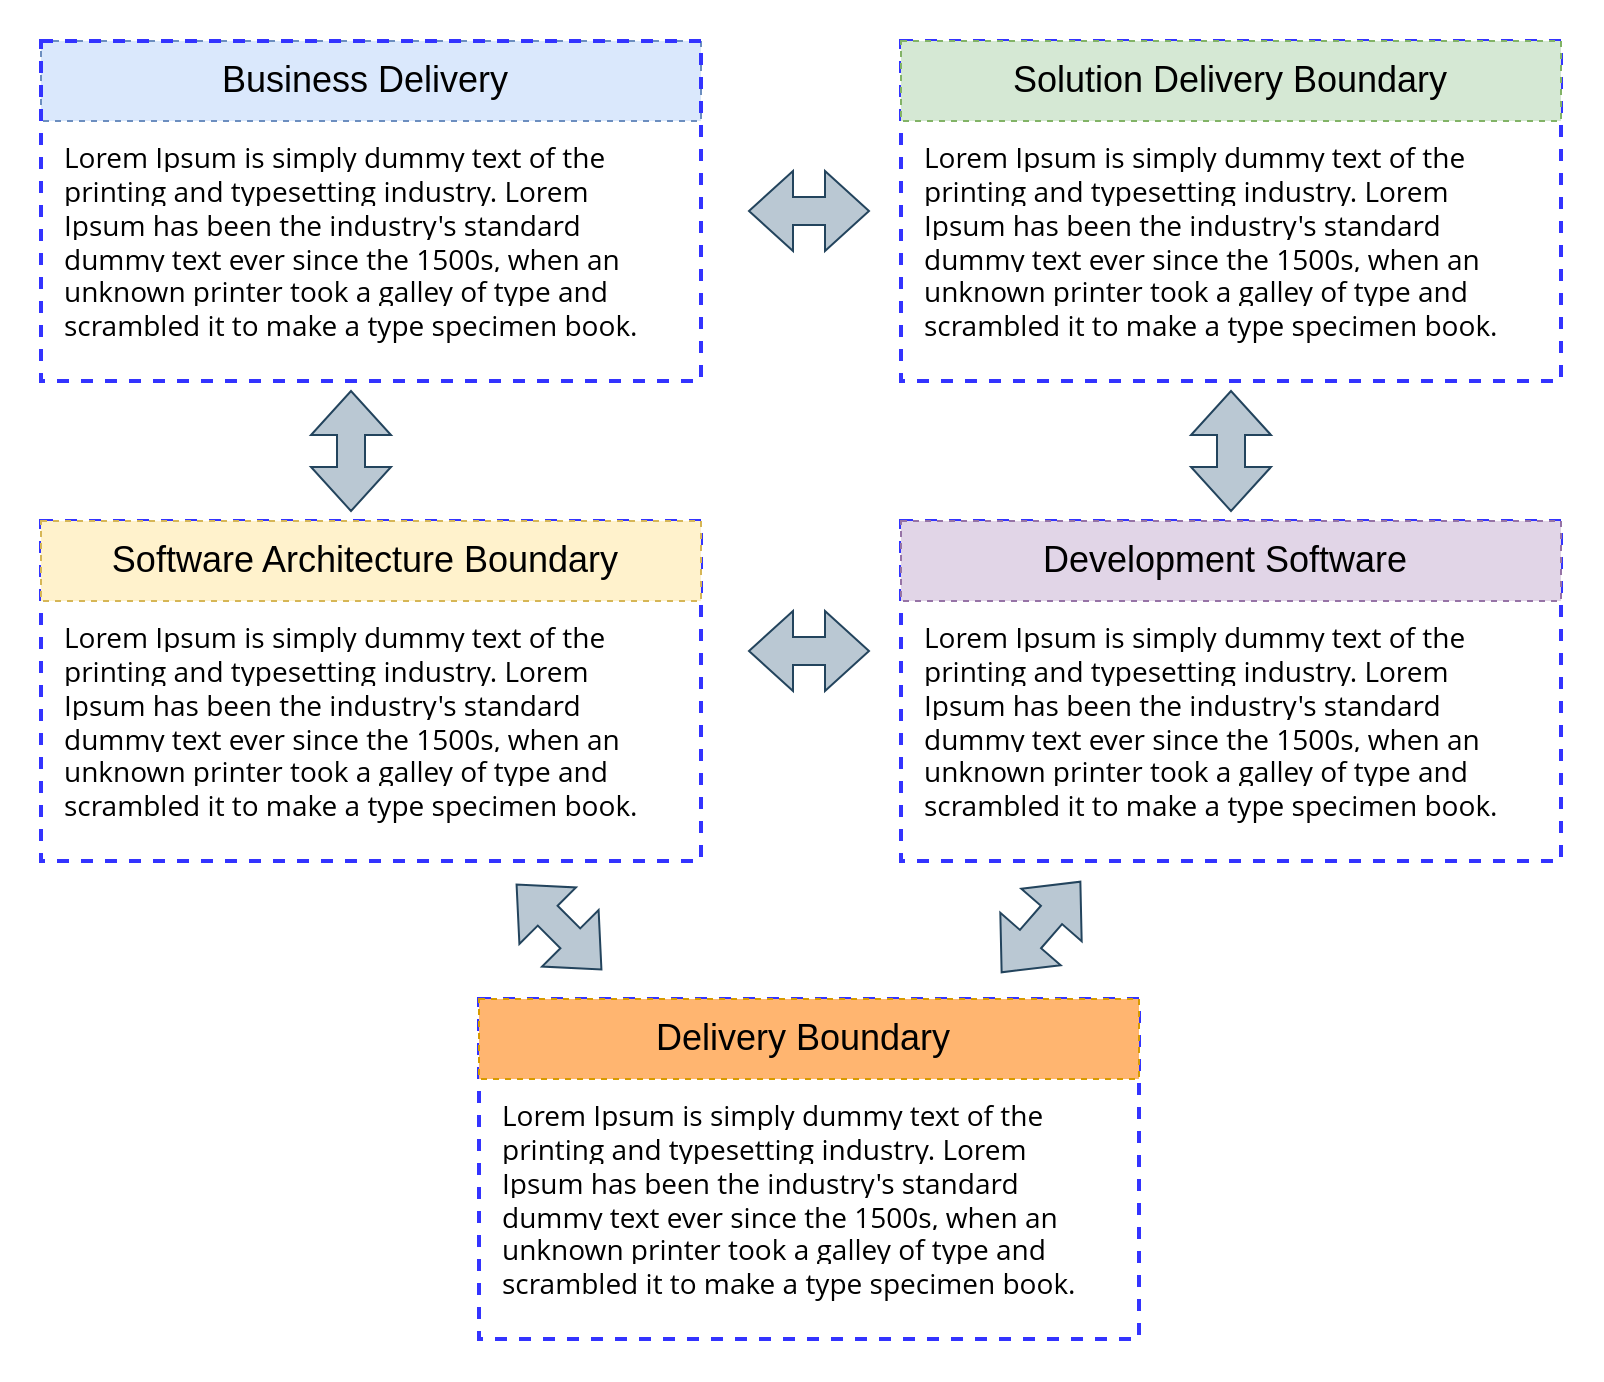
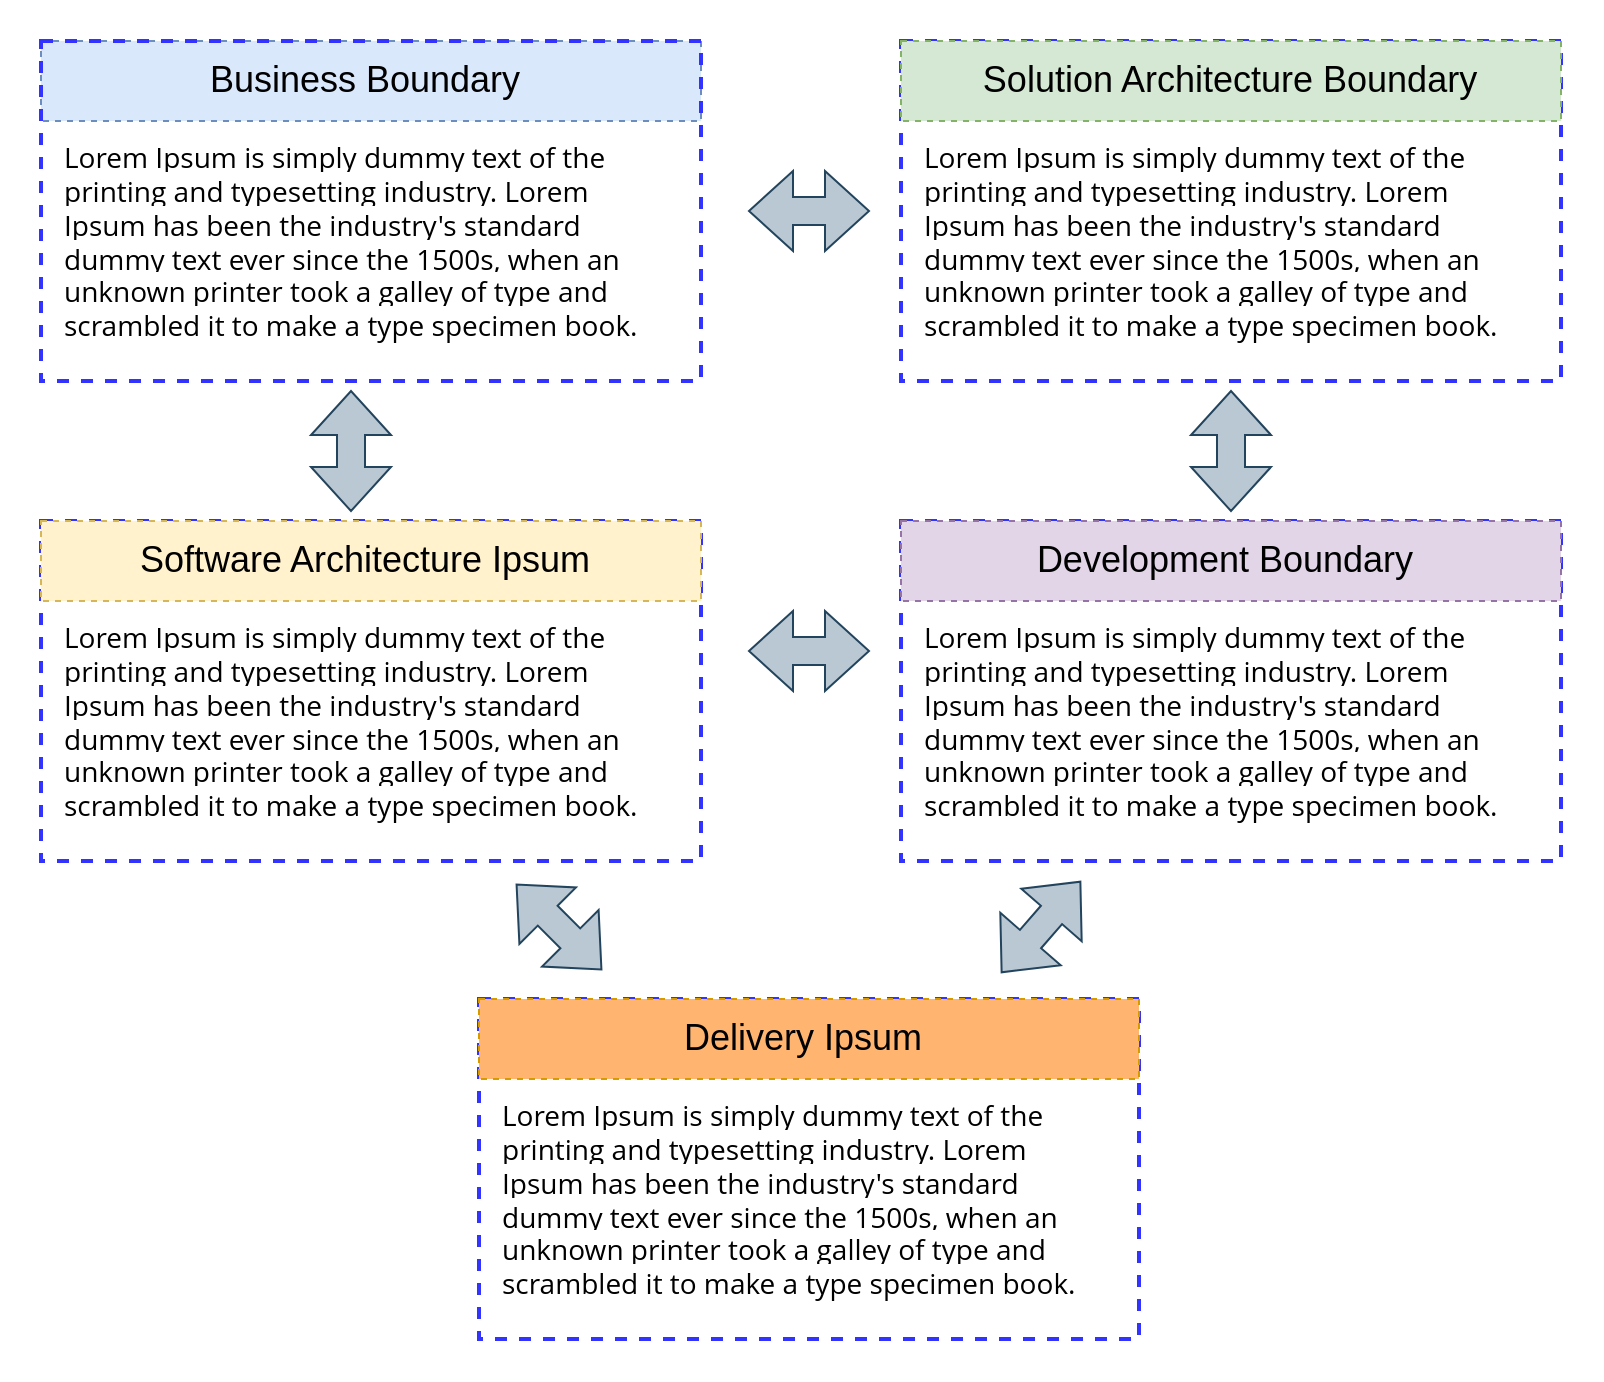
  <mxCell id="0" />
  <mxCell id="1" parent="0" />
  <mxCell id="2" value="" style="rounded=0;whiteSpace=wrap;html=1;dashed=1;fillColor=none;strokeColor=#3333FF;strokeWidth=2;" vertex="1" parent="1"><mxGeometry x="450" y="20" width="330" height="170" as="geometry" /></mxCell>
- <mxCell id="3" value="&lt;div&gt;&lt;font style=&quot;font-size: 18px&quot;&gt;Business Delivery&amp;nbsp;&lt;/font&gt;&lt;/div&gt;" style="text;html=1;strokeColor=#6c8ebf;fillColor=#dae8fc;align=center;verticalAlign=middle;whiteSpace=wrap;rounded=0;dashed=1;" parent="1" vertex="1"><mxGeometry x="20" y="20" width="330" height="40" as="geometry" /></mxCell>
+ <mxCell id="3" value="&lt;div&gt;&lt;font style=&quot;font-size: 18px&quot;&gt;Business Boundary&amp;nbsp;&lt;/font&gt;&lt;/div&gt;" style="text;html=1;strokeColor=#6c8ebf;fillColor=#dae8fc;align=center;verticalAlign=middle;whiteSpace=wrap;rounded=0;dashed=1;" parent="1" vertex="1"><mxGeometry x="20" y="20" width="330" height="40" as="geometry" /></mxCell>
  <mxCell id="4" value="" style="rounded=0;whiteSpace=wrap;html=1;dashed=1;fillColor=none;strokeColor=#3333FF;strokeWidth=2;" parent="1" vertex="1"><mxGeometry x="20" y="20" width="330" height="170" as="geometry" /></mxCell>
  <mxCell id="5" value="" style="html=1;shadow=0;dashed=0;align=center;verticalAlign=middle;shape=mxgraph.arrows2.twoWayArrow;dy=0.65;dx=22;fillColor=#bac8d3;strokeColor=#23445d;" parent="1" vertex="1"><mxGeometry x="374" y="85" width="60" height="40" as="geometry" /></mxCell>
  <mxCell id="6" value="&lt;font style=&quot;font-size: 14px&quot;&gt;&lt;span style=&quot;margin: 0px ; padding: 0px ; font-family: &amp;#34;open sans&amp;#34; , &amp;#34;arial&amp;#34; , sans-serif ; background-color: rgb(255 , 255 , 255)&quot;&gt;Lorem Ipsum&lt;/span&gt;&lt;span style=&quot;font-family: &amp;#34;open sans&amp;#34; , &amp;#34;arial&amp;#34; , sans-serif ; background-color: rgb(255 , 255 , 255)&quot;&gt;&amp;nbsp;is simply dummy text of the printing and typesetting industry. Lorem Ipsum has been the industry's standard dummy text ever since the 1500s, when an unknown printer took a galley of type and scrambled it to make a type specimen book.&lt;/span&gt;&lt;/font&gt;" style="text;html=1;strokeColor=none;fillColor=none;align=left;verticalAlign=middle;whiteSpace=wrap;rounded=0;" vertex="1" parent="1"><mxGeometry x="30" y="51" width="290" height="139" as="geometry" /></mxCell>
- <mxCell id="7" value="&lt;span style=&quot;font-size: 18px&quot;&gt;Solution Delivery Boundary&lt;/span&gt;" style="text;html=1;strokeColor=#82b366;fillColor=#d5e8d4;align=center;verticalAlign=middle;whiteSpace=wrap;rounded=0;dashed=1;" vertex="1" parent="1"><mxGeometry x="450" y="20" width="330" height="40" as="geometry" /></mxCell>
+ <mxCell id="7" value="&lt;span style=&quot;font-size: 18px&quot;&gt;Solution Architecture Boundary&lt;/span&gt;" style="text;html=1;strokeColor=#82b366;fillColor=#d5e8d4;align=center;verticalAlign=middle;whiteSpace=wrap;rounded=0;dashed=1;" vertex="1" parent="1"><mxGeometry x="450" y="20" width="330" height="40" as="geometry" /></mxCell>
  <mxCell id="8" value="&lt;font style=&quot;font-size: 14px&quot;&gt;&lt;span style=&quot;margin: 0px ; padding: 0px ; font-family: &amp;#34;open sans&amp;#34; , &amp;#34;arial&amp;#34; , sans-serif ; background-color: rgb(255 , 255 , 255)&quot;&gt;Lorem Ipsum&lt;/span&gt;&lt;span style=&quot;font-family: &amp;#34;open sans&amp;#34; , &amp;#34;arial&amp;#34; , sans-serif ; background-color: rgb(255 , 255 , 255)&quot;&gt;&amp;nbsp;is simply dummy text of the printing and typesetting industry. Lorem Ipsum has been the industry's standard dummy text ever since the 1500s, when an unknown printer took a galley of type and scrambled it to make a type specimen book.&lt;/span&gt;&lt;/font&gt;" style="text;html=1;strokeColor=none;fillColor=none;align=left;verticalAlign=middle;whiteSpace=wrap;rounded=0;" vertex="1" parent="1"><mxGeometry x="460" y="51" width="290" height="139" as="geometry" /></mxCell>
  <mxCell id="9" value="" style="rounded=0;whiteSpace=wrap;html=1;dashed=1;fillColor=none;strokeColor=#3333FF;strokeWidth=2;" vertex="1" parent="1"><mxGeometry x="20" y="260" width="330" height="170" as="geometry" /></mxCell>
- <mxCell id="10" value="&lt;span style=&quot;font-size: 18px&quot;&gt;Software Architecture Boundary&amp;nbsp;&lt;/span&gt;" style="text;html=1;strokeColor=#d6b656;fillColor=#fff2cc;align=center;verticalAlign=middle;whiteSpace=wrap;rounded=0;dashed=1;" vertex="1" parent="1"><mxGeometry x="20" y="260" width="330" height="40" as="geometry" /></mxCell>
+ <mxCell id="10" value="&lt;span style=&quot;font-size: 18px&quot;&gt;Software Architecture Ipsum&amp;nbsp;&lt;/span&gt;" style="text;html=1;strokeColor=#d6b656;fillColor=#fff2cc;align=center;verticalAlign=middle;whiteSpace=wrap;rounded=0;dashed=1;" vertex="1" parent="1"><mxGeometry x="20" y="260" width="330" height="40" as="geometry" /></mxCell>
  <mxCell id="11" value="&lt;font style=&quot;font-size: 14px&quot;&gt;&lt;span style=&quot;margin: 0px ; padding: 0px ; font-family: &amp;#34;open sans&amp;#34; , &amp;#34;arial&amp;#34; , sans-serif ; background-color: rgb(255 , 255 , 255)&quot;&gt;Lorem Ipsum&lt;/span&gt;&lt;span style=&quot;font-family: &amp;#34;open sans&amp;#34; , &amp;#34;arial&amp;#34; , sans-serif ; background-color: rgb(255 , 255 , 255)&quot;&gt;&amp;nbsp;is simply dummy text of the printing and typesetting industry. Lorem Ipsum has been the industry's standard dummy text ever since the 1500s, when an unknown printer took a galley of type and scrambled it to make a type specimen book.&lt;/span&gt;&lt;/font&gt;" style="text;html=1;strokeColor=none;fillColor=none;align=left;verticalAlign=middle;whiteSpace=wrap;rounded=0;" vertex="1" parent="1"><mxGeometry x="30" y="291" width="290" height="139" as="geometry" /></mxCell>
  <mxCell id="12" value="" style="rounded=0;whiteSpace=wrap;html=1;dashed=1;fillColor=none;strokeColor=#3333FF;strokeWidth=2;" vertex="1" parent="1"><mxGeometry x="450" y="260" width="330" height="170" as="geometry" /></mxCell>
- <mxCell id="13" value="&lt;span style=&quot;font-size: 18px&quot;&gt;Development&amp;nbsp;Software&amp;nbsp;&lt;/span&gt;" style="text;html=1;strokeColor=#9673a6;fillColor=#e1d5e7;align=center;verticalAlign=middle;whiteSpace=wrap;rounded=0;dashed=1;" vertex="1" parent="1"><mxGeometry x="450" y="260" width="330" height="40" as="geometry" /></mxCell>
+ <mxCell id="13" value="&lt;span style=&quot;font-size: 18px&quot;&gt;Development&amp;nbsp;Boundary&amp;nbsp;&lt;/span&gt;" style="text;html=1;strokeColor=#9673a6;fillColor=#e1d5e7;align=center;verticalAlign=middle;whiteSpace=wrap;rounded=0;dashed=1;" vertex="1" parent="1"><mxGeometry x="450" y="260" width="330" height="40" as="geometry" /></mxCell>
  <mxCell id="14" value="&lt;font style=&quot;font-size: 14px&quot;&gt;&lt;span style=&quot;margin: 0px ; padding: 0px ; font-family: &amp;#34;open sans&amp;#34; , &amp;#34;arial&amp;#34; , sans-serif ; background-color: rgb(255 , 255 , 255)&quot;&gt;Lorem Ipsum&lt;/span&gt;&lt;span style=&quot;font-family: &amp;#34;open sans&amp;#34; , &amp;#34;arial&amp;#34; , sans-serif ; background-color: rgb(255 , 255 , 255)&quot;&gt;&amp;nbsp;is simply dummy text of the printing and typesetting industry. Lorem Ipsum has been the industry's standard dummy text ever since the 1500s, when an unknown printer took a galley of type and scrambled it to make a type specimen book.&lt;/span&gt;&lt;/font&gt;" style="text;html=1;strokeColor=none;fillColor=none;align=left;verticalAlign=middle;whiteSpace=wrap;rounded=0;" vertex="1" parent="1"><mxGeometry x="460" y="291" width="290" height="139" as="geometry" /></mxCell>
  <mxCell id="15" value="" style="rounded=0;whiteSpace=wrap;html=1;dashed=1;fillColor=none;strokeColor=#3333FF;strokeWidth=2;" vertex="1" parent="1"><mxGeometry x="239" y="499" width="330" height="170" as="geometry" /></mxCell>
  <mxCell id="16" value="" style="html=1;shadow=0;dashed=0;align=center;verticalAlign=middle;shape=mxgraph.arrows2.twoWayArrow;dy=0.65;dx=22;fillColor=#bac8d3;strokeColor=#23445d;" vertex="1" parent="1"><mxGeometry x="374" y="305" width="60" height="40" as="geometry" /></mxCell>
- <mxCell id="17" value="&lt;span style=&quot;font-size: 18px&quot;&gt;Delivery Boundary&amp;nbsp;&lt;/span&gt;" style="text;html=1;strokeColor=#d79b00;align=center;verticalAlign=middle;whiteSpace=wrap;rounded=0;dashed=1;fillColor=#FFB570;" vertex="1" parent="1"><mxGeometry x="239" y="499" width="330" height="40" as="geometry" /></mxCell>
+ <mxCell id="17" value="&lt;span style=&quot;font-size: 18px&quot;&gt;Delivery Ipsum&amp;nbsp;&lt;/span&gt;" style="text;html=1;strokeColor=#d79b00;align=center;verticalAlign=middle;whiteSpace=wrap;rounded=0;dashed=1;fillColor=#FFB570;" vertex="1" parent="1"><mxGeometry x="239" y="499" width="330" height="40" as="geometry" /></mxCell>
  <mxCell id="18" value="&lt;font style=&quot;font-size: 14px&quot;&gt;&lt;span style=&quot;margin: 0px ; padding: 0px ; font-family: &amp;#34;open sans&amp;#34; , &amp;#34;arial&amp;#34; , sans-serif ; background-color: rgb(255 , 255 , 255)&quot;&gt;Lorem Ipsum&lt;/span&gt;&lt;span style=&quot;font-family: &amp;#34;open sans&amp;#34; , &amp;#34;arial&amp;#34; , sans-serif ; background-color: rgb(255 , 255 , 255)&quot;&gt;&amp;nbsp;is simply dummy text of the printing and typesetting industry. Lorem Ipsum has been the industry's standard dummy text ever since the 1500s, when an unknown printer took a galley of type and scrambled it to make a type specimen book.&lt;/span&gt;&lt;/font&gt;" style="text;html=1;strokeColor=none;fillColor=none;align=left;verticalAlign=middle;whiteSpace=wrap;rounded=0;" vertex="1" parent="1"><mxGeometry x="249" y="530" width="290" height="139" as="geometry" /></mxCell>
  <mxCell id="19" value="" style="html=1;shadow=0;dashed=0;align=center;verticalAlign=middle;shape=mxgraph.arrows2.twoWayArrow;dy=0.65;dx=22;fillColor=#bac8d3;strokeColor=#23445d;rotation=-90;" vertex="1" parent="1"><mxGeometry x="145" y="205" width="60" height="40" as="geometry" /></mxCell>
  <mxCell id="20" value="" style="html=1;shadow=0;dashed=0;align=center;verticalAlign=middle;shape=mxgraph.arrows2.twoWayArrow;dy=0.65;dx=22;fillColor=#bac8d3;strokeColor=#23445d;rotation=-90;" vertex="1" parent="1"><mxGeometry x="585" y="205" width="60" height="40" as="geometry" /></mxCell>
  <mxCell id="21" value="" style="html=1;shadow=0;dashed=0;align=center;verticalAlign=middle;shape=mxgraph.arrows2.twoWayArrow;dy=0.65;dx=22;fillColor=#bac8d3;strokeColor=#23445d;rotation=45;" vertex="1" parent="1"><mxGeometry x="249" y="443" width="60" height="40" as="geometry" /></mxCell>
  <mxCell id="22" value="" style="html=1;shadow=0;dashed=0;align=center;verticalAlign=middle;shape=mxgraph.arrows2.twoWayArrow;dy=0.65;dx=22;fillColor=#bac8d3;strokeColor=#23445d;rotation=-49;" vertex="1" parent="1"><mxGeometry x="490" y="443" width="60" height="40" as="geometry" /></mxCell>
